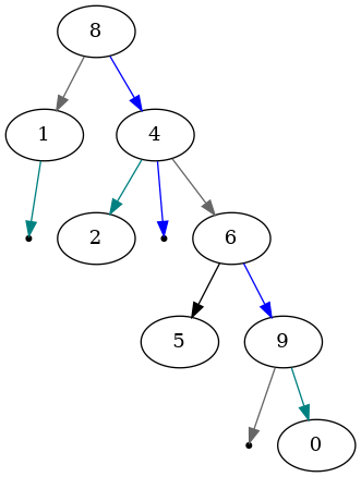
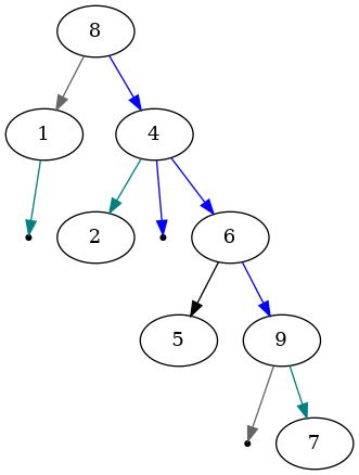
  digraph {
    ordering=out
    edge [color=blue]
    n1 [label=8]
    1
    4
    null1 [shape=point]
    2
    null0 [shape=point]
    6
    5
    9
    null2 [shape=point]
-   7 [label=0]
+   7
    n1 -> 1 [color=gray40]
    n1 -> 4
    1 -> null1 [color=teal]
    4 -> 2 [color=teal]
    4 -> null0
-   4 -> 6 [color=gray40]
+   4 -> 6
    6 -> 5 [color=black]
    6 -> 9
    9 -> null2 [color=gray40]
    9 -> 7 [color=teal]
  }
